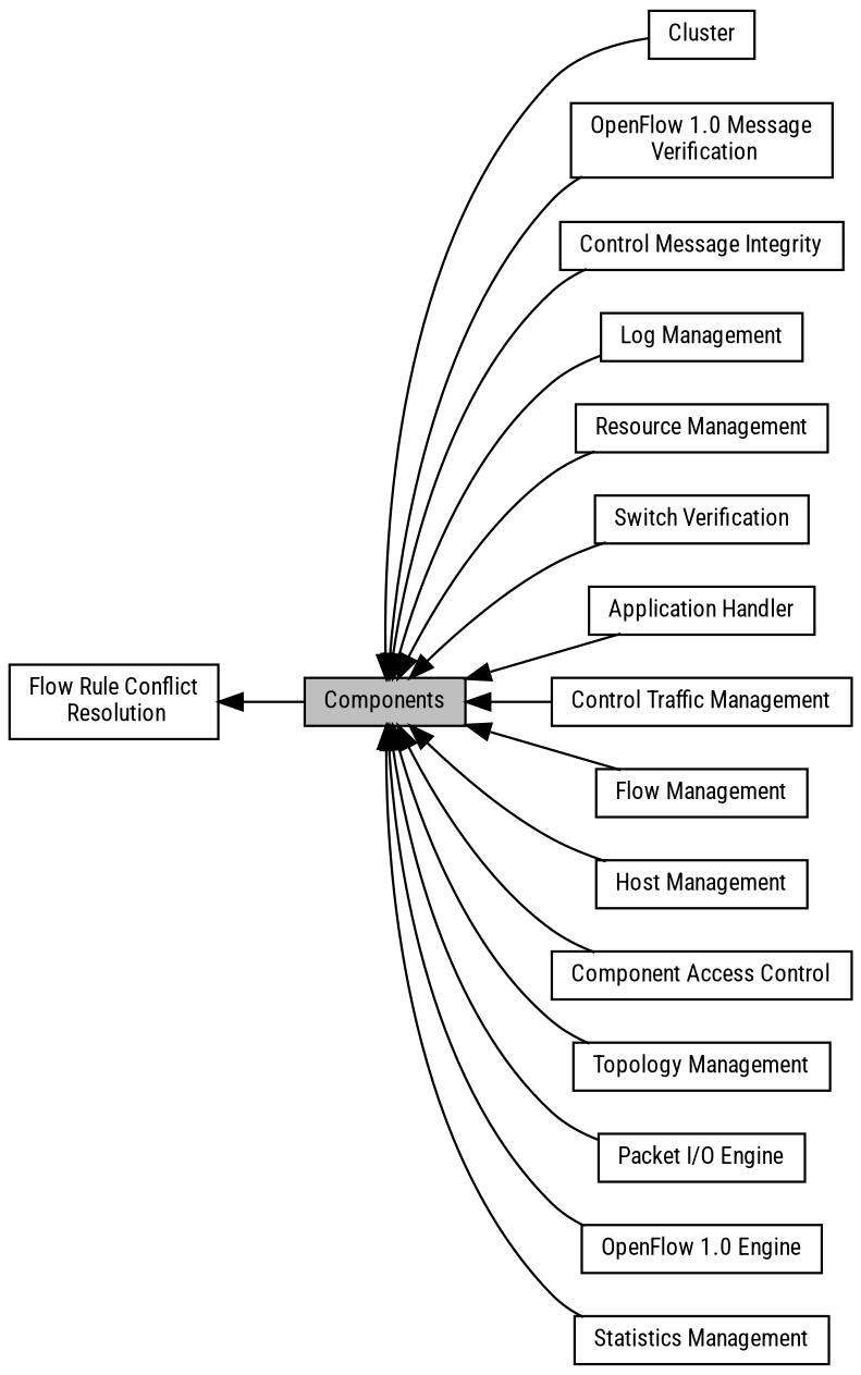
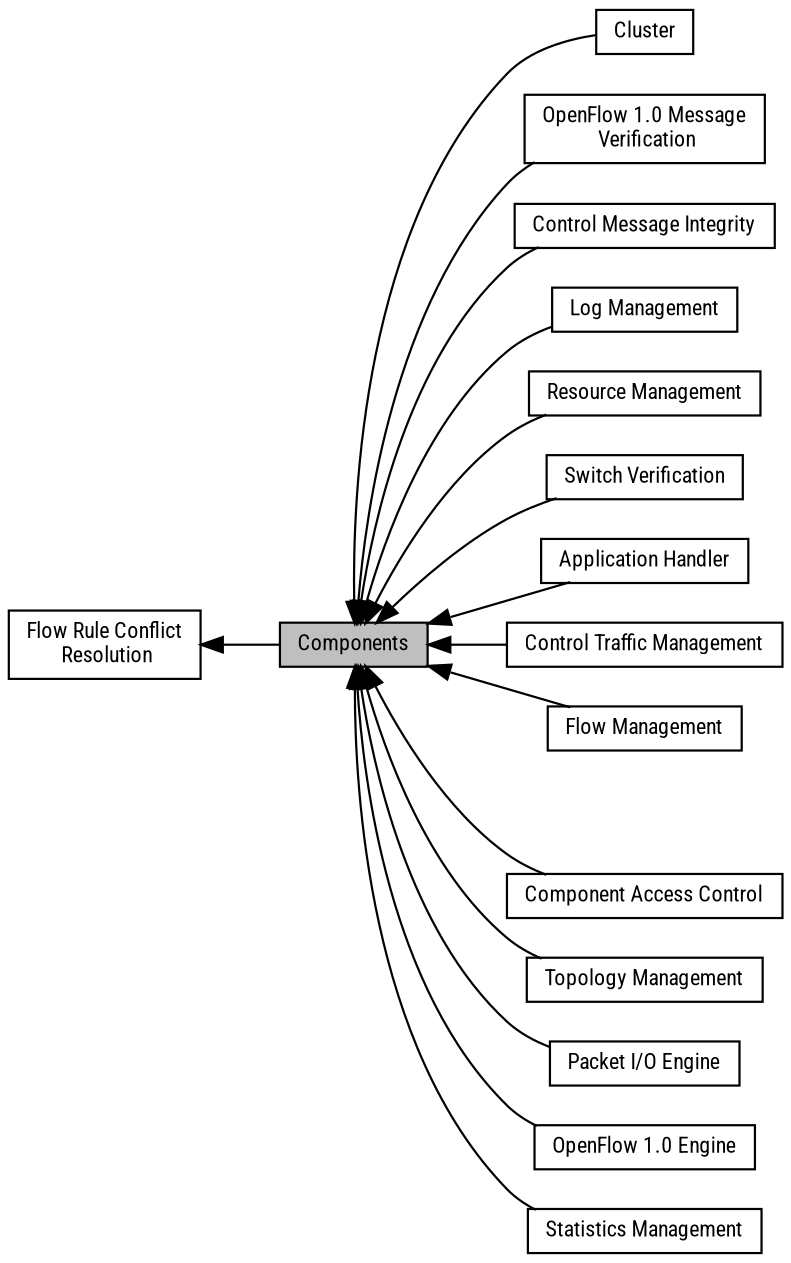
  digraph {
    fontname="Roboto Condensed"
    rankdir=LR
    node [color=black fillcolor=white fontname="Roboto Condensed" fontsize=10 shape=record style=filled]
    edge [dir=back fontname="Roboto Condensed" fontsize=10 labelfontname=Helvetica labelfontsize=10 shape=plaintext style=solid]
    n1 [height=0.2 label=Cluster width=0.4]
    n2 [height=0.2 label="Flow Rule Conflict\l Resolution" width=0.4]
    n3 [fillcolor=grey75 fontcolor=black height=0.2 label=Components width=0.4]
    n4 [height=0.2 label="OpenFlow 1.0 Message\l Verification" width=0.4]
    n5 [height=0.2 label="Control Message Integrity" width=0.4]
    n6 [height=0.2 label="Log Management" width=0.4]
    n7 [height=0.2 label="Resource Management" width=0.4]
    n8 [height=0.2 label="Switch Verification" width=0.4]
    n9 [height=0.2 label="Application Handler" width=0.4]
    n10 [height=0.2 label="Control Traffic Management" width=0.4]
    n11 [height=0.2 label="Flow Management" width=0.4]
-   n12 [height=0.2 label="Host Management" width=0.4]
    n13 [height=0.2 label="Component Access Control" width=0.4]
    n14 [height=0.2 label="Topology Management" width=0.4]
    n15 [height=0.2 label="Packet I/O Engine" width=0.4]
    n16 [height=0.2 label="OpenFlow 1.0 Engine" width=0.4]
    n17 [height=0.2 label="Statistics Management" width=0.4]
    n2 -> n3
    n3 -> n1
    n3 -> n4
    n3 -> n5
    n3 -> n6
    n3 -> n7
    n3 -> n8
    n3 -> n9
    n3 -> n10
    n3 -> n11
-   n3 -> n12
    n3 -> n13
    n3 -> n14
    n3 -> n15
    n3 -> n16
    n3 -> n17
  }
